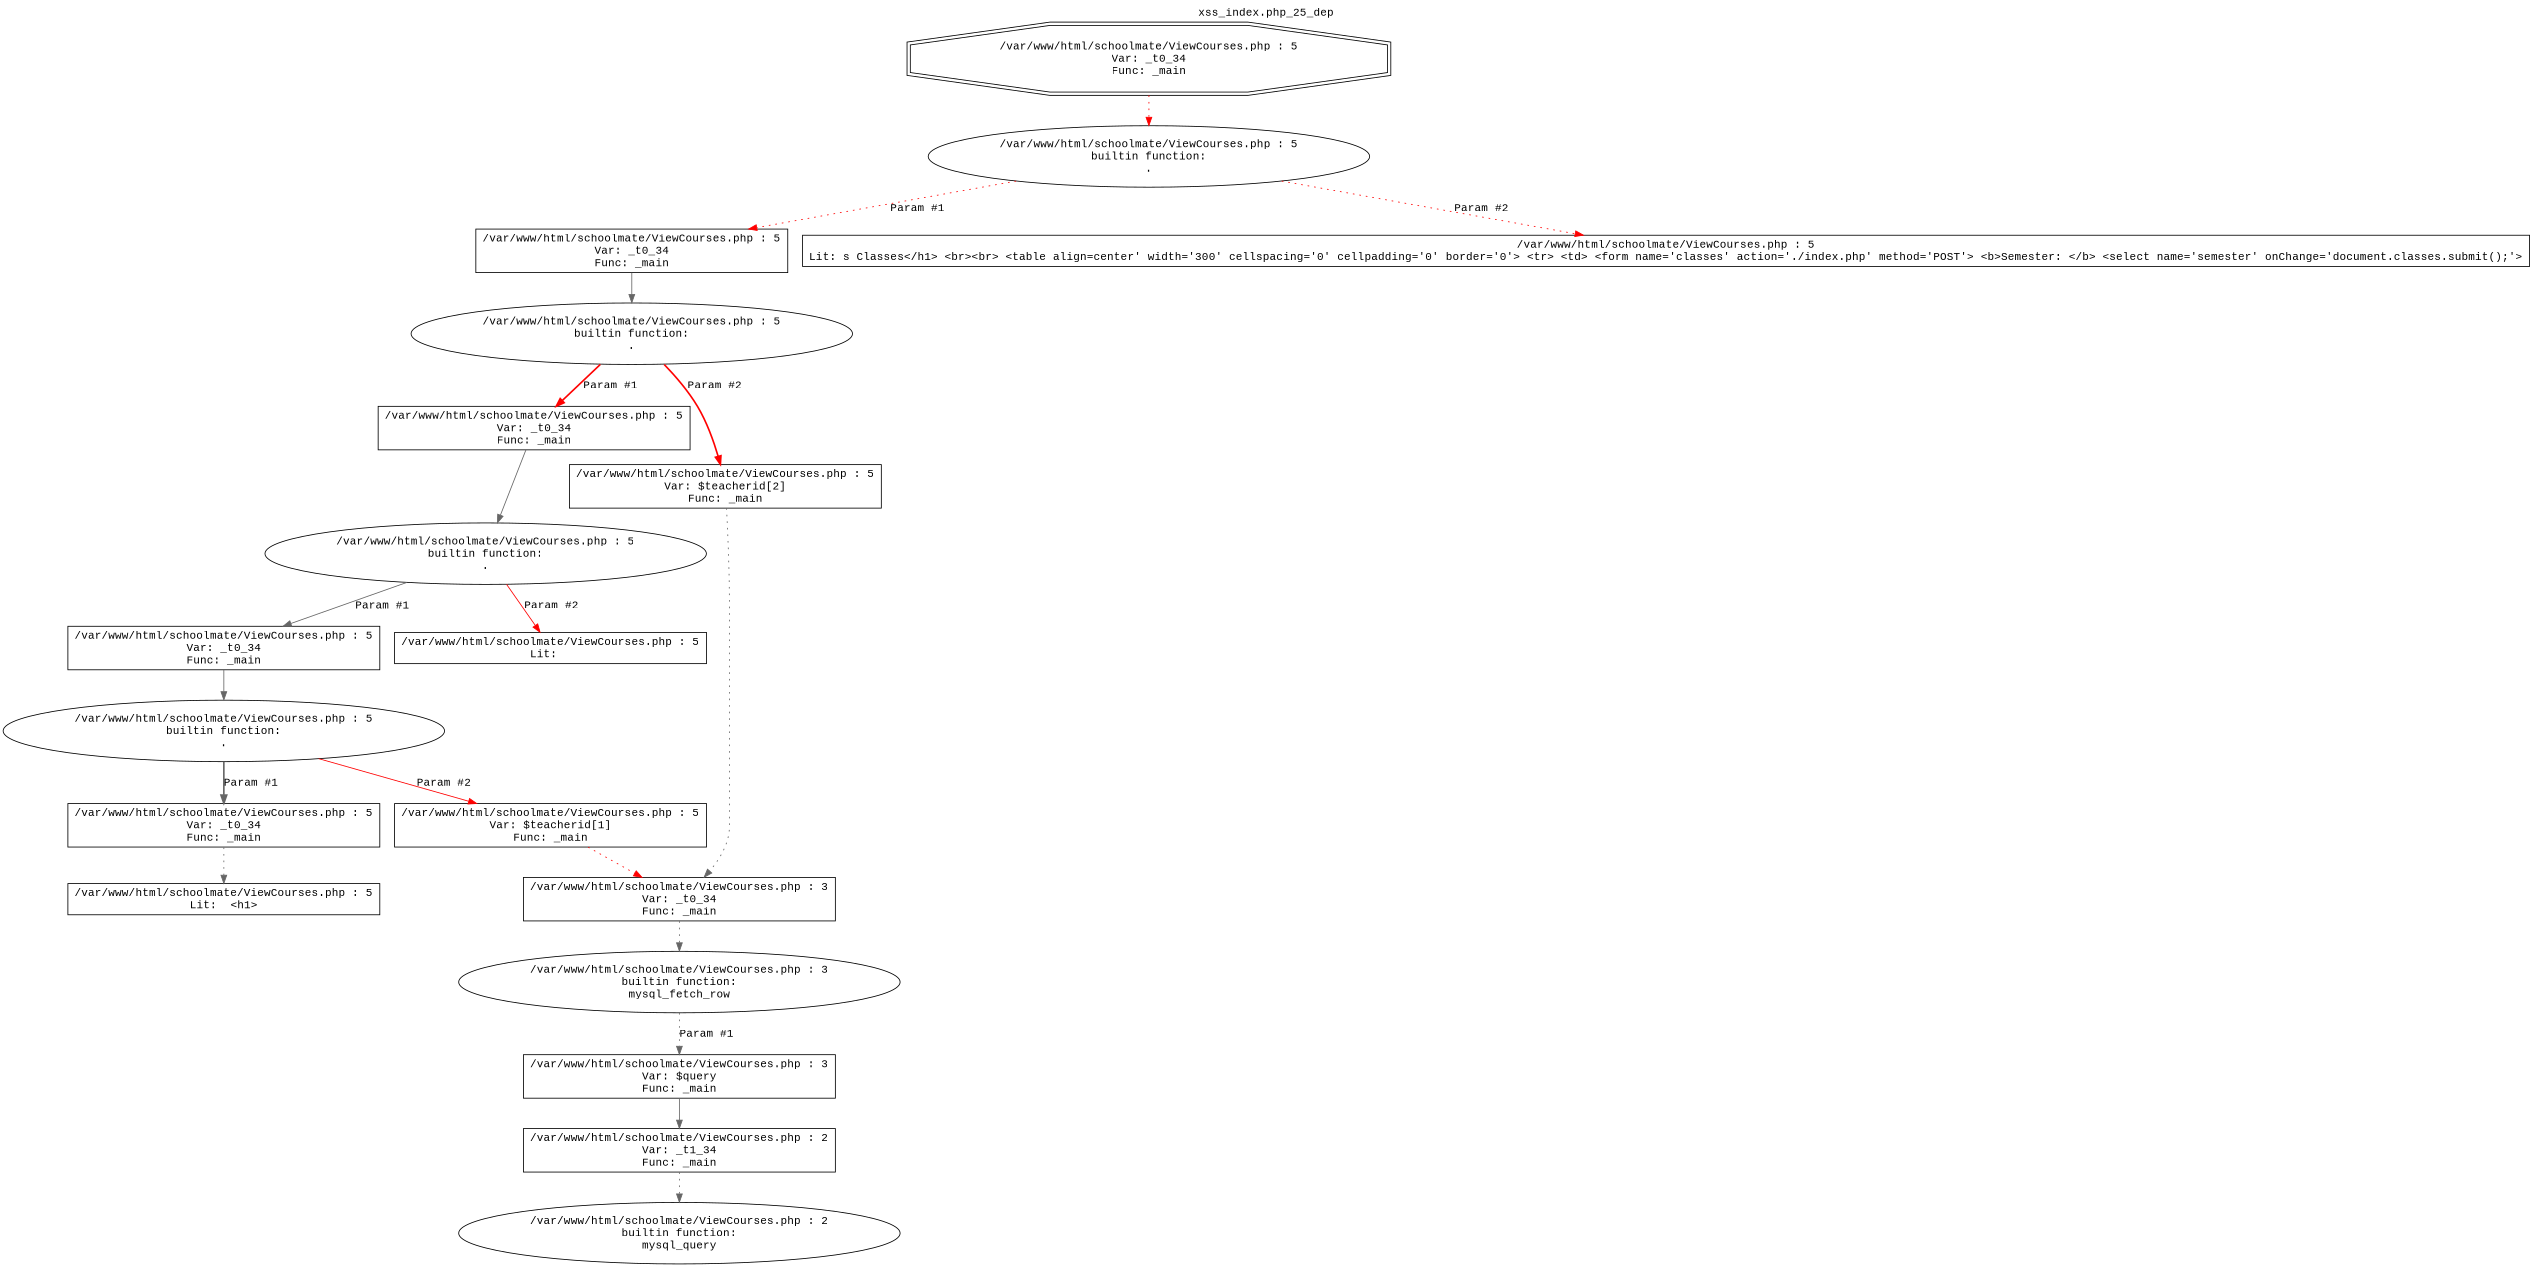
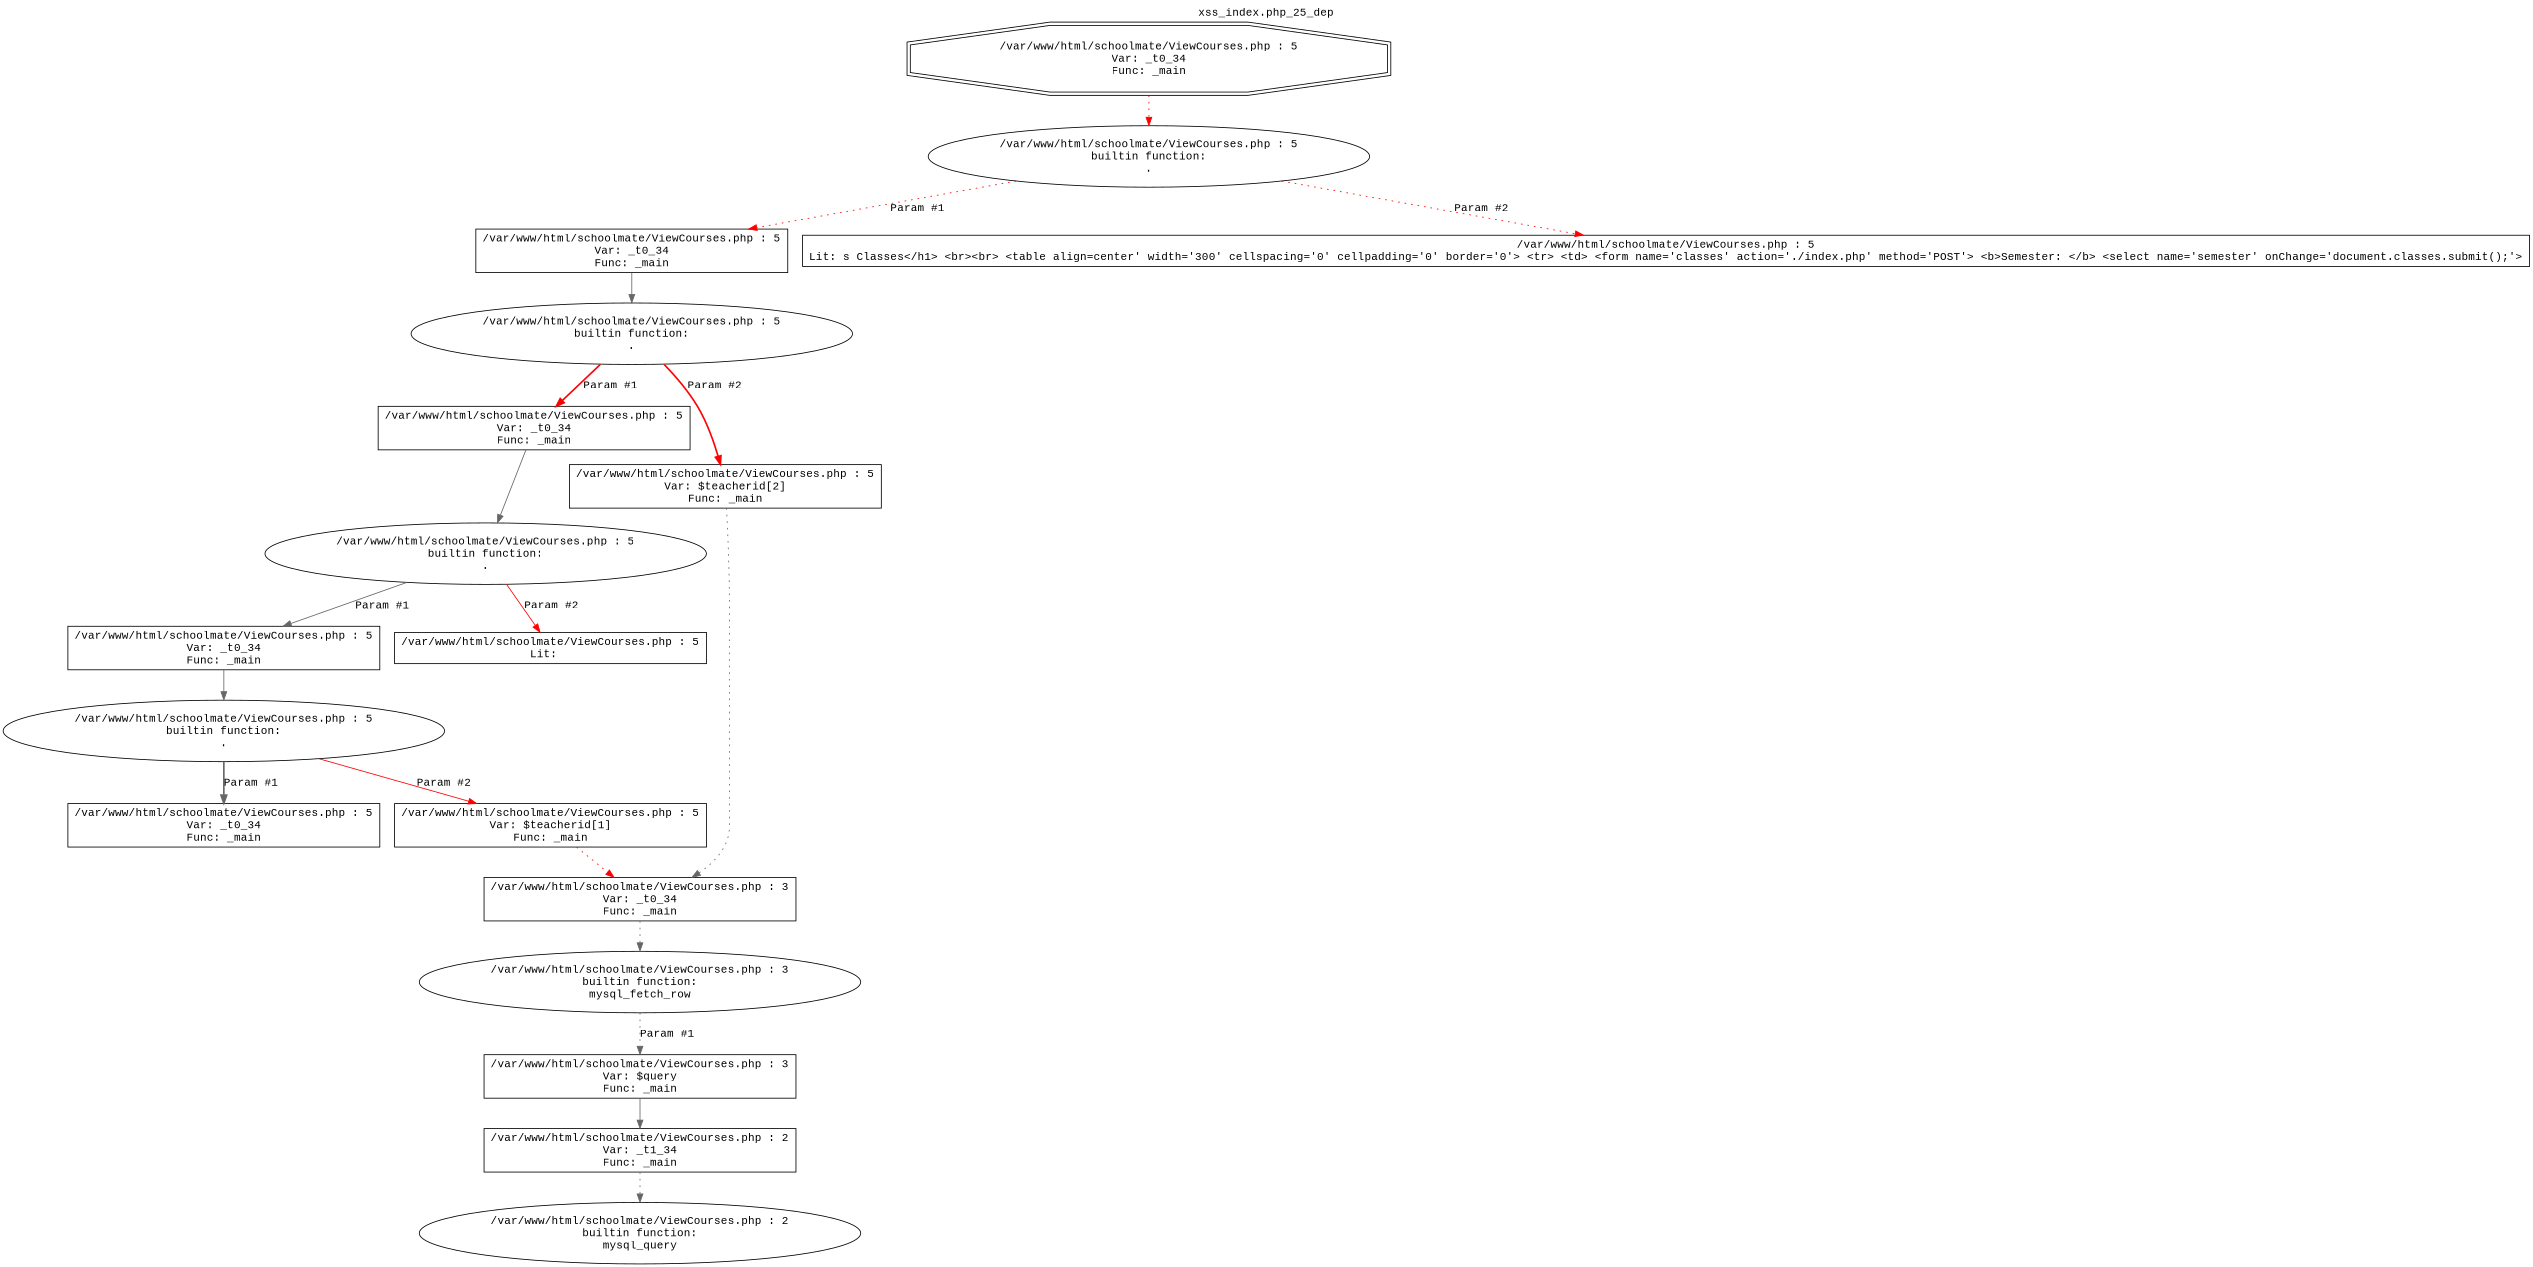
  digraph {
    label="xss_index.php_25_dep"
    labelloc=t
    fontname="Liberation Mono"
    node [shape=box fontname="Liberation Mono"]
    edge [color=gray40 style=dotted fontname="Liberation Mono"]
    n1 [label="/var/www/html/schoolmate/ViewCourses.php : 5\nVar: _t0_34\nFunc: _main\n" shape=doubleoctagon]
    n2 [label="/var/www/html/schoolmate/ViewCourses.php : 5\nbuiltin function:\n.\n" shape=ellipse]
    n3 [label="/var/www/html/schoolmate/ViewCourses.php : 5\nVar: _t0_34\nFunc: _main\n"]
    n4 [label="/var/www/html/schoolmate/ViewCourses.php : 5\nLit: s Classes</h1> <br><br> <table align=center' width='300' cellspacing='0' cellpadding='0' border='0'> <tr> <td> <form name='classes' action='./index.php' method='POST'> <b>Semester: </b> <select name='semester' onChange='document.classes.submit();'>\n"]
    n5 [label="/var/www/html/schoolmate/ViewCourses.php : 5\nbuiltin function:\n.\n" shape=ellipse]
    n6 [label="/var/www/html/schoolmate/ViewCourses.php : 5\nVar: _t0_34\nFunc: _main\n"]
    n7 [label="/var/www/html/schoolmate/ViewCourses.php : 5\nVar: $teacherid[2]\nFunc: _main\n"]
    n8 [label="/var/www/html/schoolmate/ViewCourses.php : 5\nbuiltin function:\n.\n" shape=ellipse]
    n9 [label="/var/www/html/schoolmate/ViewCourses.php : 5\nVar: _t0_34\nFunc: _main\n"]
    n10 [label="/var/www/html/schoolmate/ViewCourses.php : 5\nLit:  \n"]
    n11 [label="/var/www/html/schoolmate/ViewCourses.php : 5\nbuiltin function:\n.\n" shape=ellipse]
    n12 [label="/var/www/html/schoolmate/ViewCourses.php : 5\nVar: _t0_34\nFunc: _main\n"]
    n13 [label="/var/www/html/schoolmate/ViewCourses.php : 5\nVar: $teacherid[1]\nFunc: _main\n"]
-   n14 [label="/var/www/html/schoolmate/ViewCourses.php : 5\nLit:  <h1>\n"]
    n15 [label="/var/www/html/schoolmate/ViewCourses.php : 3\nVar: _t0_34\nFunc: _main\n"]
    n16 [label="/var/www/html/schoolmate/ViewCourses.php : 3\nbuiltin function:\nmysql_fetch_row\n" shape=ellipse]
    n17 [label="/var/www/html/schoolmate/ViewCourses.php : 3\nVar: $query\nFunc: _main\n"]
    n18 [label="/var/www/html/schoolmate/ViewCourses.php : 2\nVar: _t1_34\nFunc: _main\n"]
    n19 [label="/var/www/html/schoolmate/ViewCourses.php : 2\nbuiltin function:\nmysql_query\n" shape=ellipse]
    n1 -> n2 [color=red]
    n2 -> n3 [label="Param #1" color=red]
    n2 -> n4 [label="Param #2" color=red]
    n3 -> n5 [style=solid]
    n5 -> n6 [label="Param #1" color=red style=bold]
    n5 -> n7 [label="Param #2" color=red style=bold]
    n6 -> n8 [style=solid]
    n7 -> n15
    n8 -> n9 [label="Param #1" style=solid]
    n8 -> n10 [label="Param #2" color=red style=solid]
    n9 -> n11 [style=solid]
    n11 -> n12 [label="Param #1" style=bold]
    n11 -> n13 [label="Param #2" color=red style=solid]
-   n12 -> n14
    n13 -> n15 [color=red]
    n15 -> n16
    n16 -> n17 [label="Param #1"]
    n17 -> n18 [style=solid]
    n18 -> n19
  }
